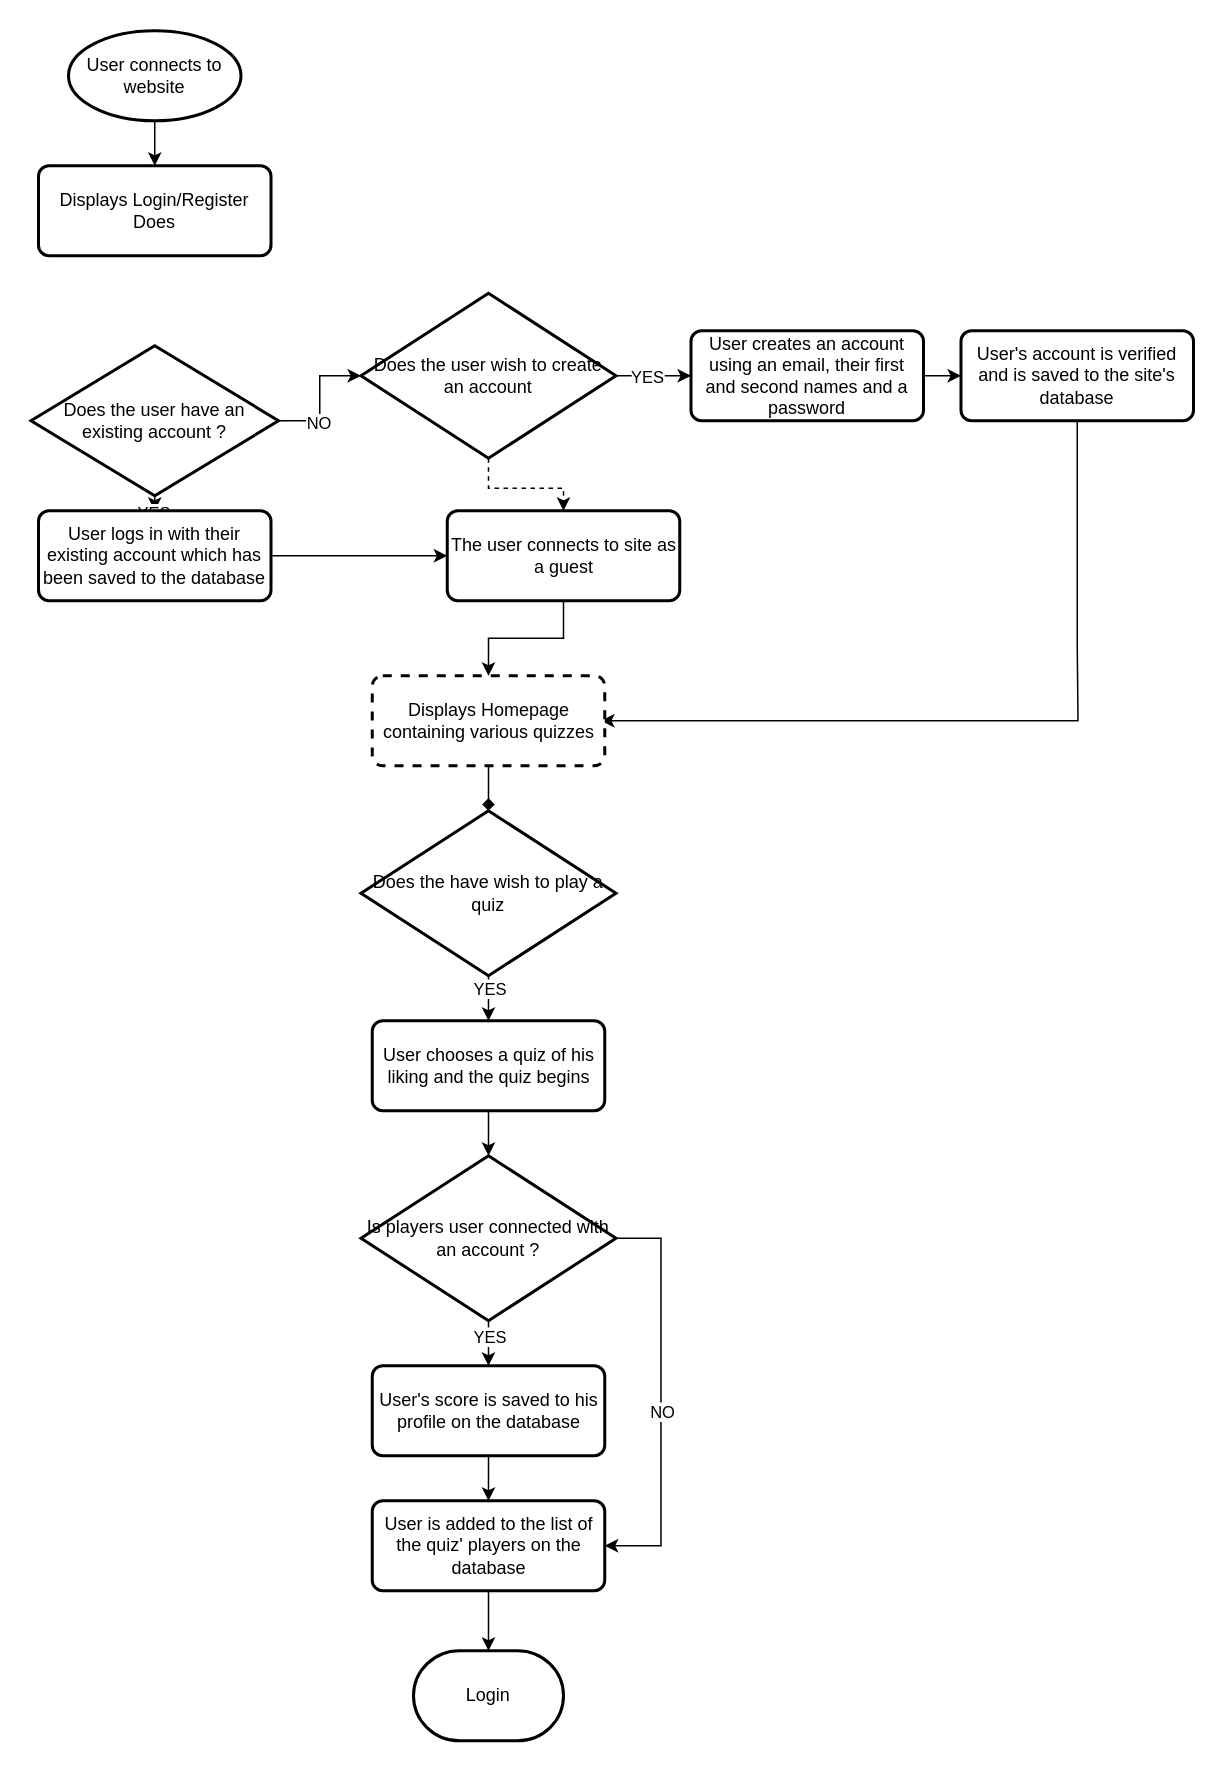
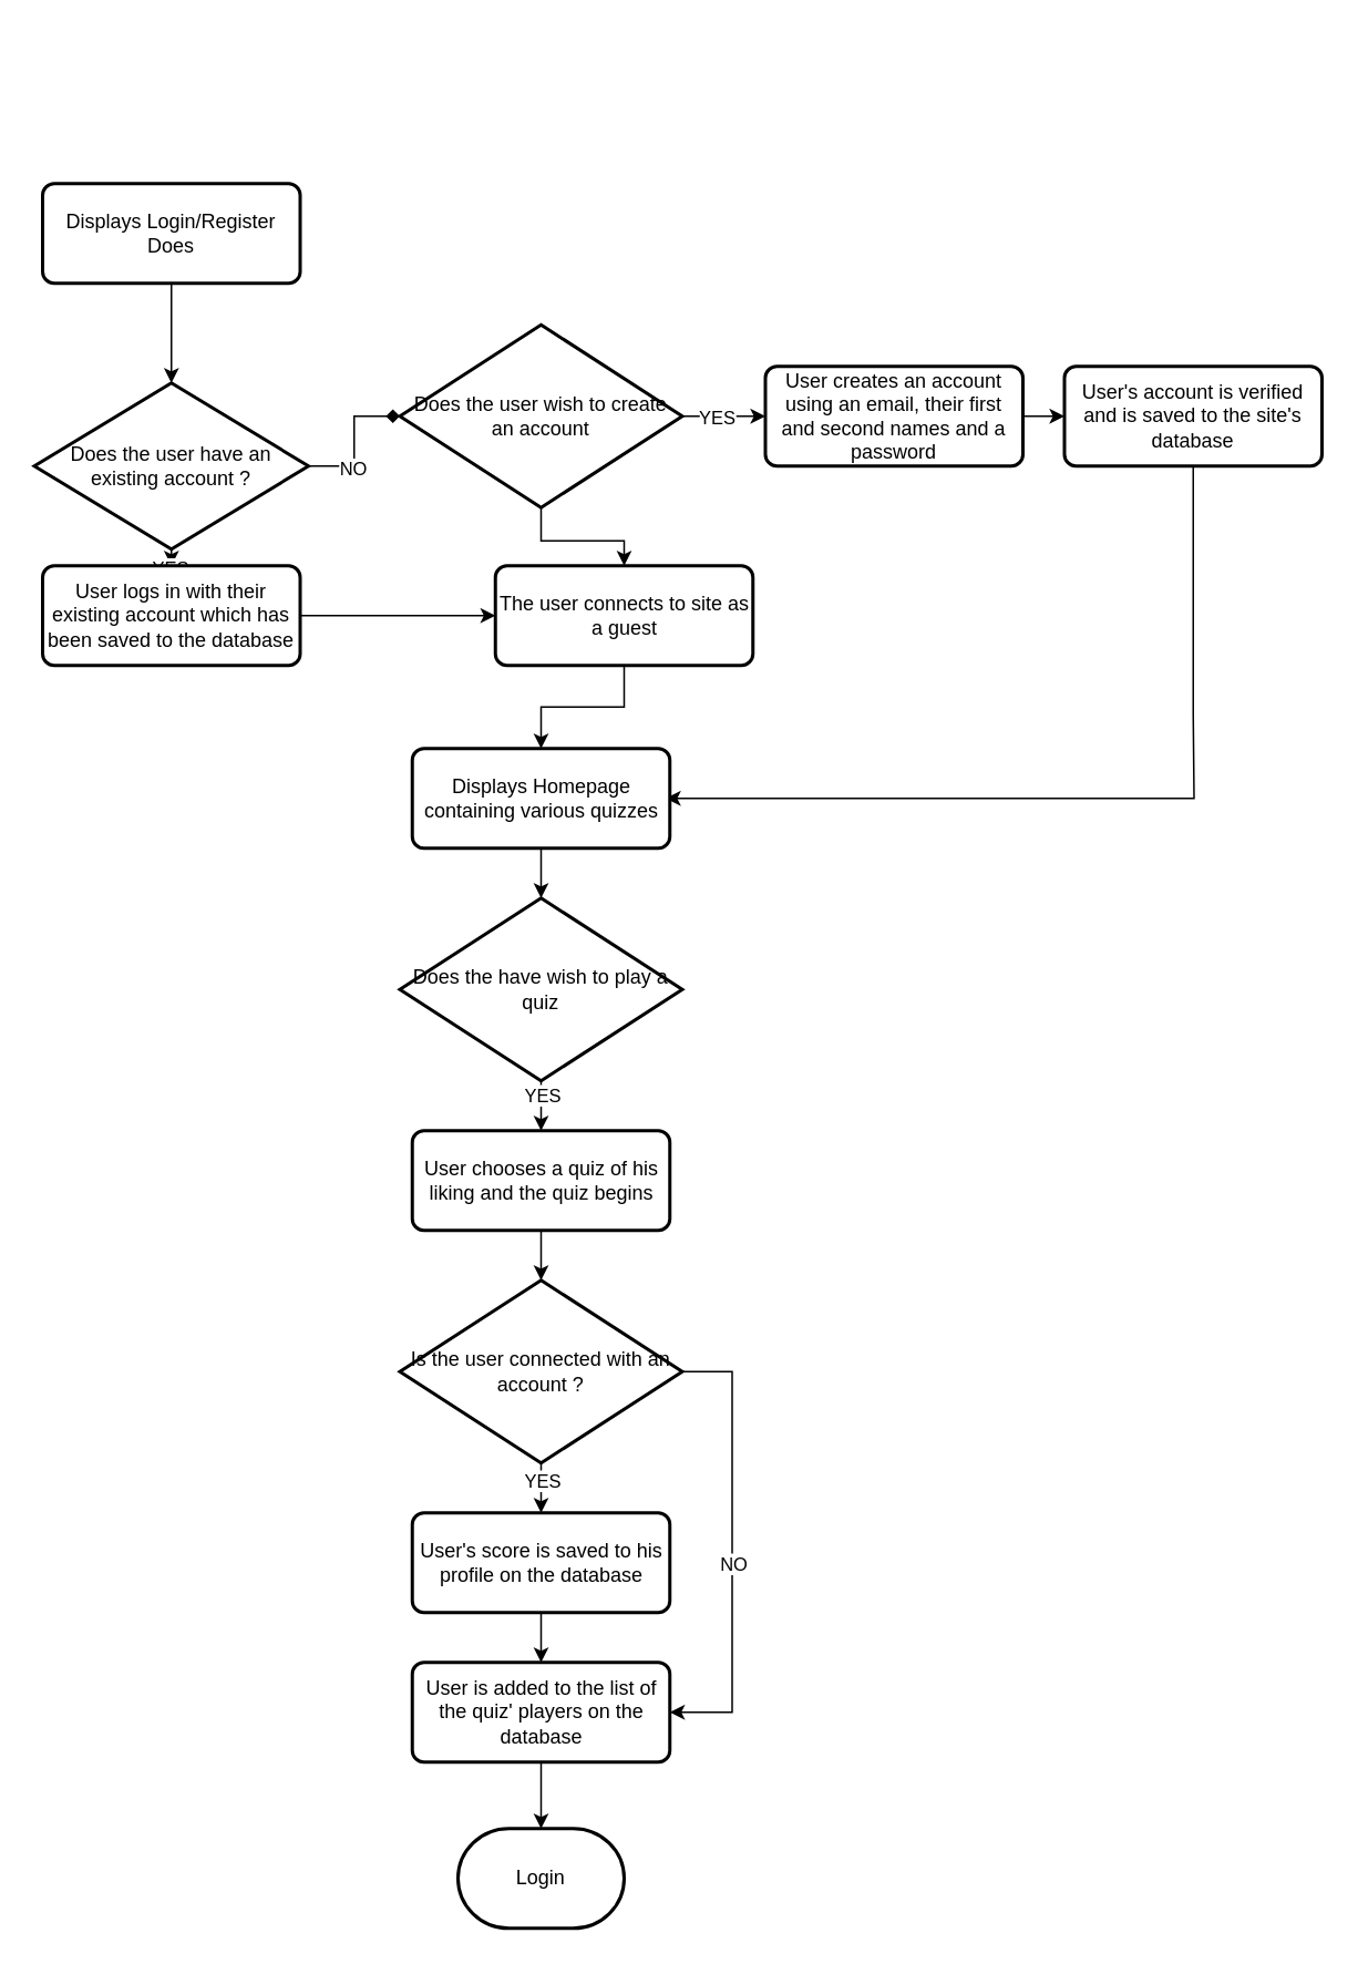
  <mxCell id="0" />
  <mxCell id="1" parent="0" />
- <mxCell id="2" style="edgeStyle=orthogonalEdgeStyle;rounded=0;orthogonalLoop=1;jettySize=auto;html=1;entryX=0.5;entryY=0;entryDx=0;entryDy=0;" edge="1" parent="1" source="3" target="4"><mxGeometry relative="1" as="geometry" /></mxCell>
- <mxCell id="3" value="User connects to website" style="strokeWidth=2;html=1;shape=mxgraph.flowchart.start_1;whiteSpace=wrap;" vertex="1" parent="1"><mxGeometry x="45" y="20" width="115" height="60" as="geometry" /></mxCell>
  <mxCell id="4" value="Displays Login/Register Does" style="rounded=1;whiteSpace=wrap;html=1;absoluteArcSize=1;arcSize=14;strokeWidth=2;" vertex="1" parent="1"><mxGeometry x="25" y="110" width="155" height="60" as="geometry" /></mxCell>
- <mxCell id="5" style="edgeStyle=orthogonalEdgeStyle;rounded=0;orthogonalLoop=1;jettySize=auto;html=1;entryX=0;entryY=0.5;entryDx=0;entryDy=0;entryPerimeter=0;" edge="1" parent="1" source="9" target="22"><mxGeometry relative="1" as="geometry"><mxPoint x="220" y="250" as="targetPoint" /><Array as="points" /></mxGeometry></mxCell>
+ <mxCell id="5" style="edgeStyle=orthogonalEdgeStyle;rounded=0;orthogonalLoop=1;jettySize=auto;html=1;entryX=0;entryY=0.5;entryDx=0;entryDy=0;entryPerimeter=0;endArrow=diamond;" edge="1" parent="1" source="9" target="22"><mxGeometry relative="1" as="geometry"><mxPoint x="220" y="250" as="targetPoint" /><Array as="points" /></mxGeometry></mxCell>
  <mxCell id="6" value="NO" style="edgeLabel;html=1;align=center;verticalAlign=middle;resizable=0;points=[];" vertex="1" connectable="0" parent="5"><mxGeometry x="-0.386" y="-1" relative="1" as="geometry"><mxPoint as="offset" /></mxGeometry></mxCell>
  <mxCell id="7" style="edgeStyle=orthogonalEdgeStyle;rounded=0;orthogonalLoop=1;jettySize=auto;html=1;entryX=0.5;entryY=0;entryDx=0;entryDy=0;" edge="1" parent="1" source="9" target="16"><mxGeometry relative="1" as="geometry" /></mxCell>
  <mxCell id="8" value="YES" style="edgeLabel;html=1;align=center;verticalAlign=middle;resizable=0;points=[];" vertex="1" connectable="0" parent="7"><mxGeometry x="-0.169" y="1" relative="1" as="geometry"><mxPoint as="offset" /></mxGeometry></mxCell>
  <mxCell id="9" value="Does the user have an existing account ?" style="strokeWidth=2;html=1;shape=mxgraph.flowchart.decision;whiteSpace=wrap;" vertex="1" parent="1"><mxGeometry x="20" y="230" width="165" height="100" as="geometry" /></mxCell>
+ <mxCell id="10" style="edgeStyle=orthogonalEdgeStyle;rounded=0;orthogonalLoop=1;jettySize=auto;html=1;entryX=0.5;entryY=0;entryDx=0;entryDy=0;entryPerimeter=0;" edge="1" parent="1" source="4" target="9"><mxGeometry relative="1" as="geometry" /></mxCell>
  <mxCell id="11" style="edgeStyle=orthogonalEdgeStyle;rounded=0;orthogonalLoop=1;jettySize=auto;html=1;" edge="1" parent="1" source="12" target="14"><mxGeometry relative="1" as="geometry" /></mxCell>
  <mxCell id="12" value="User creates an account using an email, their first and second names and a password" style="rounded=1;whiteSpace=wrap;html=1;absoluteArcSize=1;arcSize=14;strokeWidth=2;" vertex="1" parent="1"><mxGeometry x="460" y="220" width="155" height="60" as="geometry" /></mxCell>
  <mxCell id="13" style="edgeStyle=orthogonalEdgeStyle;rounded=0;orthogonalLoop=1;jettySize=auto;html=1;entryX=0.984;entryY=0.5;entryDx=0;entryDy=0;entryPerimeter=0;" edge="1" parent="1" source="14" target="18"><mxGeometry relative="1" as="geometry"><mxPoint x="717.5" y="470" as="targetPoint" /><Array as="points"><mxPoint x="718" y="430" /><mxPoint x="718" y="430" /><mxPoint x="718" y="480" /></Array></mxGeometry></mxCell>
  <mxCell id="14" value="User's account is verified and is saved to the site's database" style="rounded=1;whiteSpace=wrap;html=1;absoluteArcSize=1;arcSize=14;strokeWidth=2;" vertex="1" parent="1"><mxGeometry x="640" y="220" width="155" height="60" as="geometry" /></mxCell>
  <mxCell id="15" value="" style="edgeStyle=orthogonalEdgeStyle;rounded=0;orthogonalLoop=1;jettySize=auto;html=1;" edge="1" parent="1" source="16" target="27"><mxGeometry relative="1" as="geometry" /></mxCell>
  <mxCell id="16" value="User logs in with their existing account which has been saved to the database" style="rounded=1;whiteSpace=wrap;html=1;absoluteArcSize=1;arcSize=14;strokeWidth=2;" vertex="1" parent="1"><mxGeometry x="25" y="340" width="155" height="60" as="geometry" /></mxCell>
- <mxCell id="17" value="" style="edgeStyle=orthogonalEdgeStyle;rounded=0;orthogonalLoop=1;jettySize=auto;html=1;endArrow=diamond;" edge="1" parent="1" source="18" target="25"><mxGeometry relative="1" as="geometry" /></mxCell>
- <mxCell id="18" value="Displays Homepage containing various quizzes" style="rounded=1;whiteSpace=wrap;html=1;absoluteArcSize=1;arcSize=14;strokeWidth=2;dashed=1;" vertex="1" parent="1"><mxGeometry x="247.5" y="450" width="155" height="60" as="geometry" /></mxCell>
+ <mxCell id="17" value="" style="edgeStyle=orthogonalEdgeStyle;rounded=0;orthogonalLoop=1;jettySize=auto;html=1;" edge="1" parent="1" source="18" target="25"><mxGeometry relative="1" as="geometry" /></mxCell>
+ <mxCell id="18" value="Displays Homepage containing various quizzes" style="rounded=1;whiteSpace=wrap;html=1;absoluteArcSize=1;arcSize=14;strokeWidth=2;" vertex="1" parent="1"><mxGeometry x="247.5" y="450" width="155" height="60" as="geometry" /></mxCell>
  <mxCell id="19" style="edgeStyle=orthogonalEdgeStyle;rounded=0;orthogonalLoop=1;jettySize=auto;html=1;entryX=0;entryY=0.5;entryDx=0;entryDy=0;" edge="1" parent="1" source="22" target="12"><mxGeometry relative="1" as="geometry" /></mxCell>
  <mxCell id="20" value="YES" style="edgeLabel;html=1;align=center;verticalAlign=middle;resizable=0;points=[];" vertex="1" connectable="0" parent="19"><mxGeometry x="0.412" y="-2" relative="1" as="geometry"><mxPoint x="-15" y="-2" as="offset" /></mxGeometry></mxCell>
- <mxCell id="21" value="" style="edgeStyle=orthogonalEdgeStyle;rounded=0;orthogonalLoop=1;jettySize=auto;html=1;dashed=1;" edge="1" parent="1" source="22" target="27"><mxGeometry relative="1" as="geometry" /></mxCell>
+ <mxCell id="21" value="" style="edgeStyle=orthogonalEdgeStyle;rounded=0;orthogonalLoop=1;jettySize=auto;html=1;" edge="1" parent="1" source="22" target="27"><mxGeometry relative="1" as="geometry" /></mxCell>
  <mxCell id="22" value="Does the user wish to create an account" style="strokeWidth=2;html=1;shape=mxgraph.flowchart.decision;whiteSpace=wrap;" vertex="1" parent="1"><mxGeometry x="240" y="195" width="170" height="110" as="geometry" /></mxCell>
  <mxCell id="23" value="" style="edgeStyle=orthogonalEdgeStyle;rounded=0;orthogonalLoop=1;jettySize=auto;html=1;" edge="1" parent="1" source="25" target="31"><mxGeometry relative="1" as="geometry" /></mxCell>
  <mxCell id="24" value="YES" style="edgeLabel;html=1;align=center;verticalAlign=middle;resizable=0;points=[];" vertex="1" connectable="0" parent="23"><mxGeometry x="-0.693" relative="1" as="geometry"><mxPoint as="offset" /></mxGeometry></mxCell>
  <mxCell id="25" value="Does the have wish to play a quiz" style="strokeWidth=2;html=1;shape=mxgraph.flowchart.decision;whiteSpace=wrap;" vertex="1" parent="1"><mxGeometry x="240" y="540" width="170" height="110" as="geometry" /></mxCell>
  <mxCell id="26" value="" style="edgeStyle=orthogonalEdgeStyle;rounded=0;orthogonalLoop=1;jettySize=auto;html=1;" edge="1" parent="1" source="27" target="18"><mxGeometry relative="1" as="geometry" /></mxCell>
  <mxCell id="27" value="The user connects to site as a guest" style="rounded=1;whiteSpace=wrap;html=1;absoluteArcSize=1;arcSize=14;strokeWidth=2;" vertex="1" parent="1"><mxGeometry x="297.5" y="340" width="155" height="60" as="geometry" /></mxCell>
  <mxCell id="28" value="" style="edgeStyle=orthogonalEdgeStyle;rounded=0;orthogonalLoop=1;jettySize=auto;html=1;" edge="1" parent="1" source="31" target="34"><mxGeometry relative="1" as="geometry" /></mxCell>
  <mxCell id="29" style="edgeStyle=orthogonalEdgeStyle;rounded=0;orthogonalLoop=1;jettySize=auto;html=1;entryX=1;entryY=0.5;entryDx=0;entryDy=0;exitX=1;exitY=0.5;exitDx=0;exitDy=0;exitPerimeter=0;" edge="1" parent="1" source="34" target="38"><mxGeometry relative="1" as="geometry"><mxPoint x="490" y="1040" as="targetPoint" /><Array as="points"><mxPoint x="440" y="825" /><mxPoint x="440" y="1030" /></Array></mxGeometry></mxCell>
  <mxCell id="30" value="NO" style="edgeLabel;html=1;align=center;verticalAlign=middle;resizable=0;points=[];" vertex="1" connectable="0" parent="29"><mxGeometry x="-0.157" relative="1" as="geometry"><mxPoint y="30" as="offset" /></mxGeometry></mxCell>
  <mxCell id="31" value="User chooses a quiz of his liking and the quiz begins" style="rounded=1;whiteSpace=wrap;html=1;absoluteArcSize=1;arcSize=14;strokeWidth=2;" vertex="1" parent="1"><mxGeometry x="247.5" y="680" width="155" height="60" as="geometry" /></mxCell>
  <mxCell id="32" style="edgeStyle=orthogonalEdgeStyle;rounded=0;orthogonalLoop=1;jettySize=auto;html=1;entryX=0.5;entryY=0;entryDx=0;entryDy=0;" edge="1" parent="1" source="34" target="36"><mxGeometry relative="1" as="geometry" /></mxCell>
  <mxCell id="33" value="YES" style="edgeLabel;html=1;align=center;verticalAlign=middle;resizable=0;points=[];" vertex="1" connectable="0" parent="32"><mxGeometry x="-0.743" y="-2" relative="1" as="geometry"><mxPoint x="2" y="4" as="offset" /></mxGeometry></mxCell>
- <mxCell id="34" value="Is players user connected with an account ?" style="strokeWidth=2;html=1;shape=mxgraph.flowchart.decision;whiteSpace=wrap;" vertex="1" parent="1"><mxGeometry x="240" y="770" width="170" height="110" as="geometry" /></mxCell>
+ <mxCell id="34" value="Is the user connected with an account ?" style="strokeWidth=2;html=1;shape=mxgraph.flowchart.decision;whiteSpace=wrap;" vertex="1" parent="1"><mxGeometry x="240" y="770" width="170" height="110" as="geometry" /></mxCell>
  <mxCell id="35" value="" style="edgeStyle=orthogonalEdgeStyle;rounded=0;orthogonalLoop=1;jettySize=auto;html=1;" edge="1" parent="1" source="36" target="38"><mxGeometry relative="1" as="geometry" /></mxCell>
  <mxCell id="36" value="User's score is saved to his profile on the database" style="rounded=1;whiteSpace=wrap;html=1;absoluteArcSize=1;arcSize=14;strokeWidth=2;" vertex="1" parent="1"><mxGeometry x="247.5" y="910" width="155" height="60" as="geometry" /></mxCell>
  <mxCell id="37" value="" style="edgeStyle=orthogonalEdgeStyle;rounded=0;orthogonalLoop=1;jettySize=auto;html=1;" edge="1" parent="1" source="38" target="39"><mxGeometry relative="1" as="geometry" /></mxCell>
  <mxCell id="38" value="User is added to the list of the quiz' players on the database" style="rounded=1;whiteSpace=wrap;html=1;absoluteArcSize=1;arcSize=14;strokeWidth=2;" vertex="1" parent="1"><mxGeometry x="247.5" y="1000" width="155" height="60" as="geometry" /></mxCell>
  <mxCell id="39" value="Login" style="strokeWidth=2;html=1;shape=mxgraph.flowchart.terminator;whiteSpace=wrap;" vertex="1" parent="1"><mxGeometry x="275" y="1100" width="100" height="60" as="geometry" /></mxCell>
